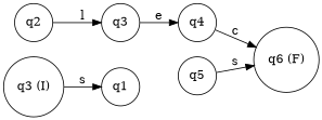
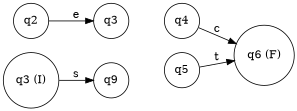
  digraph {
    rankdir=LR
    node [shape=circle]
    n1 [label="q3 (I)"]
-   n2 [label=q1]
+   n2 [label=q9]
    n3 [label=q2]
    n4 [label=q3]
    n5 [label=q4]
    n6 [label="q6 (F)"]
    n7 [label=q5]
    n1 -> n2 [label=s]
-   n3 -> n4 [label=l]
-   n4 -> n5 [label=e]
+   n3 -> n4 [label=e]
    n5 -> n6 [label=c]
-   n7 -> n6 [label=s]
+   n7 -> n6 [label=t]
  }
